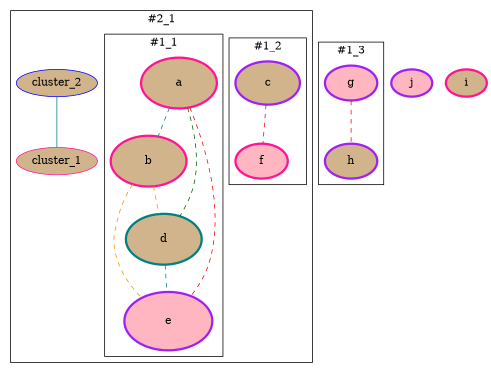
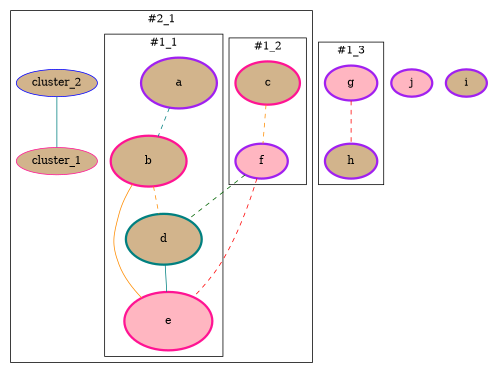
  digraph {
    node [color=purple fillcolor=tan style="setlinewidth(3),filled"]
    edge [color=darkorange dir=none style=dashed]
-   n1 [height=0.7857142855 label=c width=1.17857142825]
-   n2 [color=deeppink fillcolor=lightpink height=0.642857143 label=f width=0.9642857144999999]
-   n3 [color=deeppink height=0.9285714285 label=a width=1.39285714275]
+   n1 [color=deeppink height=0.7857142855 label=c width=1.17857142825]
+   n2 [fillcolor=lightpink height=0.642857143 label=f width=0.9642857144999999]
+   n3 [height=0.9285714285 label=a width=1.39285714275]
    n4 [color=deeppink height=0.9285714285 label=b width=1.39285714275]
    n5 [color=teal height=0.9285714285 label=d width=1.39285714275]
-   n6 [fillcolor=lightpink height=1.0714285715 label=e width=1.60714285725]
+   n6 [color=deeppink fillcolor=lightpink height=1.0714285715 label=e width=1.60714285725]
    cluster_2 [color=blue style=filled]
    n8 [color=deeppink label=cluster_1 style=filled]
    n9 [fillcolor=lightpink height=0.642857143 label=g width=0.9642857144999999]
    n10 [height=0.642857143 label=h width=0.9642857144999999]
    n11 [fillcolor=lightpink height=0.5 label=j width=0.75]
-   n12 [color=deeppink height=0.5 label=i width=0.75]
+   n12 [height=0.5 label=i width=0.75]
    subgraph cluster_1 {
      label="#2_1"
      cluster_2
      n8
      subgraph cluster_2 {
        label="#1_2"
        n1
        n2
      }
      subgraph cluster_3 {
        label="#1_1"
        n3
        n4
        n5
        n6
      }
    }
    subgraph cluster_4 {
      label="#1_3"
      n9
      n10
    }
-   n1 -> n2 [color=red]
+   n1 -> n2
    n3 -> n4 [color=teal]
-   n3 -> n5 [color=darkgreen]
-   n3 -> n6 [color=red]
+   n2 -> n5 [color=darkgreen]
+   n2 -> n6 [color=red]
    n4 -> n5
-   n4 -> n6
-   n5 -> n6 [color=teal]
+   n4 -> n6 [style=solid]
+   n5 -> n6 [color=teal style=solid]
    cluster_2 -> n8 [color=teal style=solid]
    n9 -> n10 [color=red]
  }
